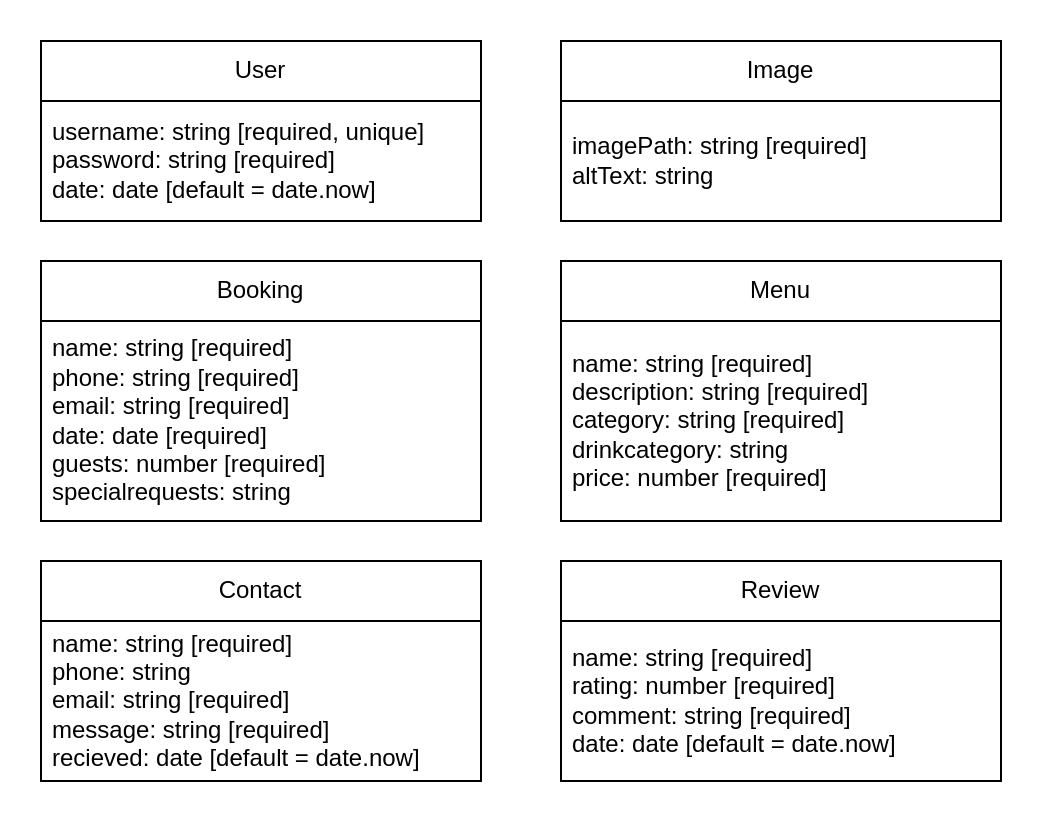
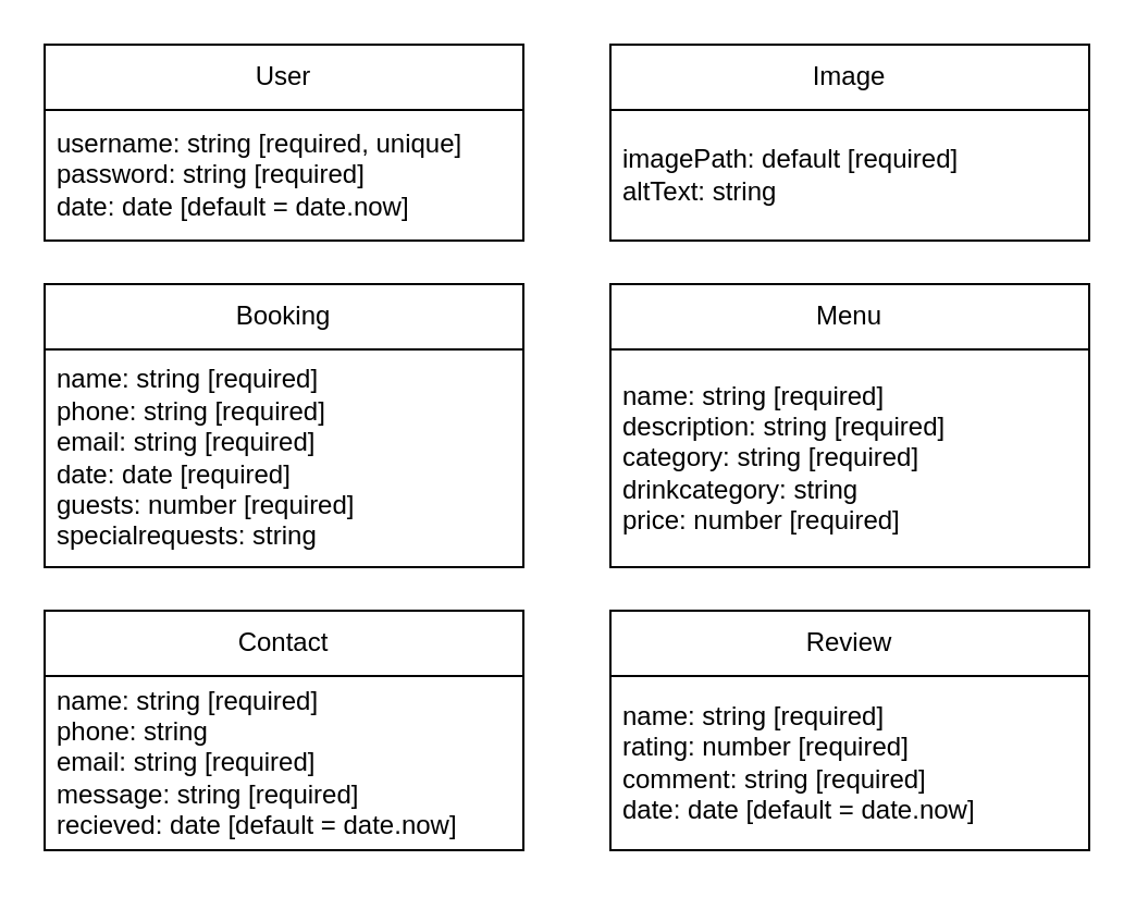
  <mxCell id="0" />
  <mxCell id="1" parent="0" />
  <mxCell id="2" value="User" style="swimlane;fontStyle=0;childLayout=stackLayout;horizontal=1;startSize=30;horizontalStack=0;resizeParent=1;resizeParentMax=0;resizeLast=0;collapsible=1;marginBottom=0;whiteSpace=wrap;html=1;" vertex="1" parent="1"><mxGeometry x="20" y="20" width="220" height="90" as="geometry" /></mxCell>
  <mxCell id="3" value="username: string [required, unique]&lt;br&gt;password: string [required]&lt;br&gt;date: date [default = date.now]" style="text;strokeColor=none;fillColor=none;align=left;verticalAlign=middle;spacingLeft=4;spacingRight=4;overflow=hidden;points=[[0,0.5],[1,0.5]];portConstraint=eastwest;rotatable=0;whiteSpace=wrap;html=1;" vertex="1" parent="2"><mxGeometry y="30" width="220" height="60" as="geometry" /></mxCell>
  <mxCell id="4" value="Booking" style="swimlane;fontStyle=0;childLayout=stackLayout;horizontal=1;startSize=30;horizontalStack=0;resizeParent=1;resizeParentMax=0;resizeLast=0;collapsible=1;marginBottom=0;whiteSpace=wrap;html=1;" vertex="1" parent="1"><mxGeometry x="20" y="130" width="220" height="130" as="geometry"><mxRectangle x="140" y="290" width="70" height="30" as="alternateBounds" /></mxGeometry></mxCell>
  <mxCell id="5" value="name: string [required]&lt;br&gt;phone: string [required]&lt;br&gt;email: string [required]&lt;br&gt;date: date [required]&lt;br&gt;guests: number [required]&lt;br&gt;specialrequests: string" style="text;strokeColor=none;fillColor=none;align=left;verticalAlign=middle;spacingLeft=4;spacingRight=4;overflow=hidden;points=[[0,0.5],[1,0.5]];portConstraint=eastwest;rotatable=0;whiteSpace=wrap;html=1;" vertex="1" parent="4"><mxGeometry y="30" width="220" height="100" as="geometry" /></mxCell>
  <mxCell id="6" value="Contact" style="swimlane;fontStyle=0;childLayout=stackLayout;horizontal=1;startSize=30;horizontalStack=0;resizeParent=1;resizeParentMax=0;resizeLast=0;collapsible=1;marginBottom=0;whiteSpace=wrap;html=1;" vertex="1" parent="1"><mxGeometry x="20" y="280" width="220" height="110" as="geometry"><mxRectangle x="140" y="290" width="70" height="30" as="alternateBounds" /></mxGeometry></mxCell>
  <mxCell id="7" value="name: string [required]&lt;br&gt;phone: string&lt;br&gt;email: string [required]&lt;br&gt;message: string [required]&lt;br&gt;recieved: date [default = date.now]" style="text;strokeColor=none;fillColor=none;align=left;verticalAlign=middle;spacingLeft=4;spacingRight=4;overflow=hidden;points=[[0,0.5],[1,0.5]];portConstraint=eastwest;rotatable=0;whiteSpace=wrap;html=1;" vertex="1" parent="6"><mxGeometry y="30" width="220" height="80" as="geometry" /></mxCell>
  <mxCell id="8" value="Image" style="swimlane;fontStyle=0;childLayout=stackLayout;horizontal=1;startSize=30;horizontalStack=0;resizeParent=1;resizeParentMax=0;resizeLast=0;collapsible=1;marginBottom=0;whiteSpace=wrap;html=1;" vertex="1" parent="1"><mxGeometry x="280" y="20" width="220" height="90" as="geometry" /></mxCell>
- <mxCell id="9" value="imagePath: string [required]&lt;br&gt;altText: string" style="text;strokeColor=none;fillColor=none;align=left;verticalAlign=middle;spacingLeft=4;spacingRight=4;overflow=hidden;points=[[0,0.5],[1,0.5]];portConstraint=eastwest;rotatable=0;whiteSpace=wrap;html=1;" vertex="1" parent="8"><mxGeometry y="30" width="220" height="60" as="geometry" /></mxCell>
+ <mxCell id="9" value="imagePath: default [required]&lt;br&gt;altText: string" style="text;strokeColor=none;fillColor=none;align=left;verticalAlign=middle;spacingLeft=4;spacingRight=4;overflow=hidden;points=[[0,0.5],[1,0.5]];portConstraint=eastwest;rotatable=0;whiteSpace=wrap;html=1;" vertex="1" parent="8"><mxGeometry y="30" width="220" height="60" as="geometry" /></mxCell>
  <mxCell id="10" value="Menu" style="swimlane;fontStyle=0;childLayout=stackLayout;horizontal=1;startSize=30;horizontalStack=0;resizeParent=1;resizeParentMax=0;resizeLast=0;collapsible=1;marginBottom=0;whiteSpace=wrap;html=1;" vertex="1" parent="1"><mxGeometry x="280" y="130" width="220" height="130" as="geometry"><mxRectangle x="140" y="290" width="70" height="30" as="alternateBounds" /></mxGeometry></mxCell>
  <mxCell id="11" value="name: string [required]&lt;br&gt;description: string [required]&lt;br&gt;category: string [required]&lt;br&gt;drinkcategory: string&lt;br&gt;price: number [required]" style="text;strokeColor=none;fillColor=none;align=left;verticalAlign=middle;spacingLeft=4;spacingRight=4;overflow=hidden;points=[[0,0.5],[1,0.5]];portConstraint=eastwest;rotatable=0;whiteSpace=wrap;html=1;" vertex="1" parent="10"><mxGeometry y="30" width="220" height="100" as="geometry" /></mxCell>
  <mxCell id="12" value="Review" style="swimlane;fontStyle=0;childLayout=stackLayout;horizontal=1;startSize=30;horizontalStack=0;resizeParent=1;resizeParentMax=0;resizeLast=0;collapsible=1;marginBottom=0;whiteSpace=wrap;html=1;" vertex="1" parent="1"><mxGeometry x="280" y="280" width="220" height="110" as="geometry"><mxRectangle x="140" y="290" width="70" height="30" as="alternateBounds" /></mxGeometry></mxCell>
  <mxCell id="13" value="name: string [required]&lt;br&gt;rating: number [required]&lt;br&gt;comment: string [required]&lt;br&gt;date: date [default = date.now]" style="text;strokeColor=none;fillColor=none;align=left;verticalAlign=middle;spacingLeft=4;spacingRight=4;overflow=hidden;points=[[0,0.5],[1,0.5]];portConstraint=eastwest;rotatable=0;whiteSpace=wrap;html=1;" vertex="1" parent="12"><mxGeometry y="30" width="220" height="80" as="geometry" /></mxCell>
